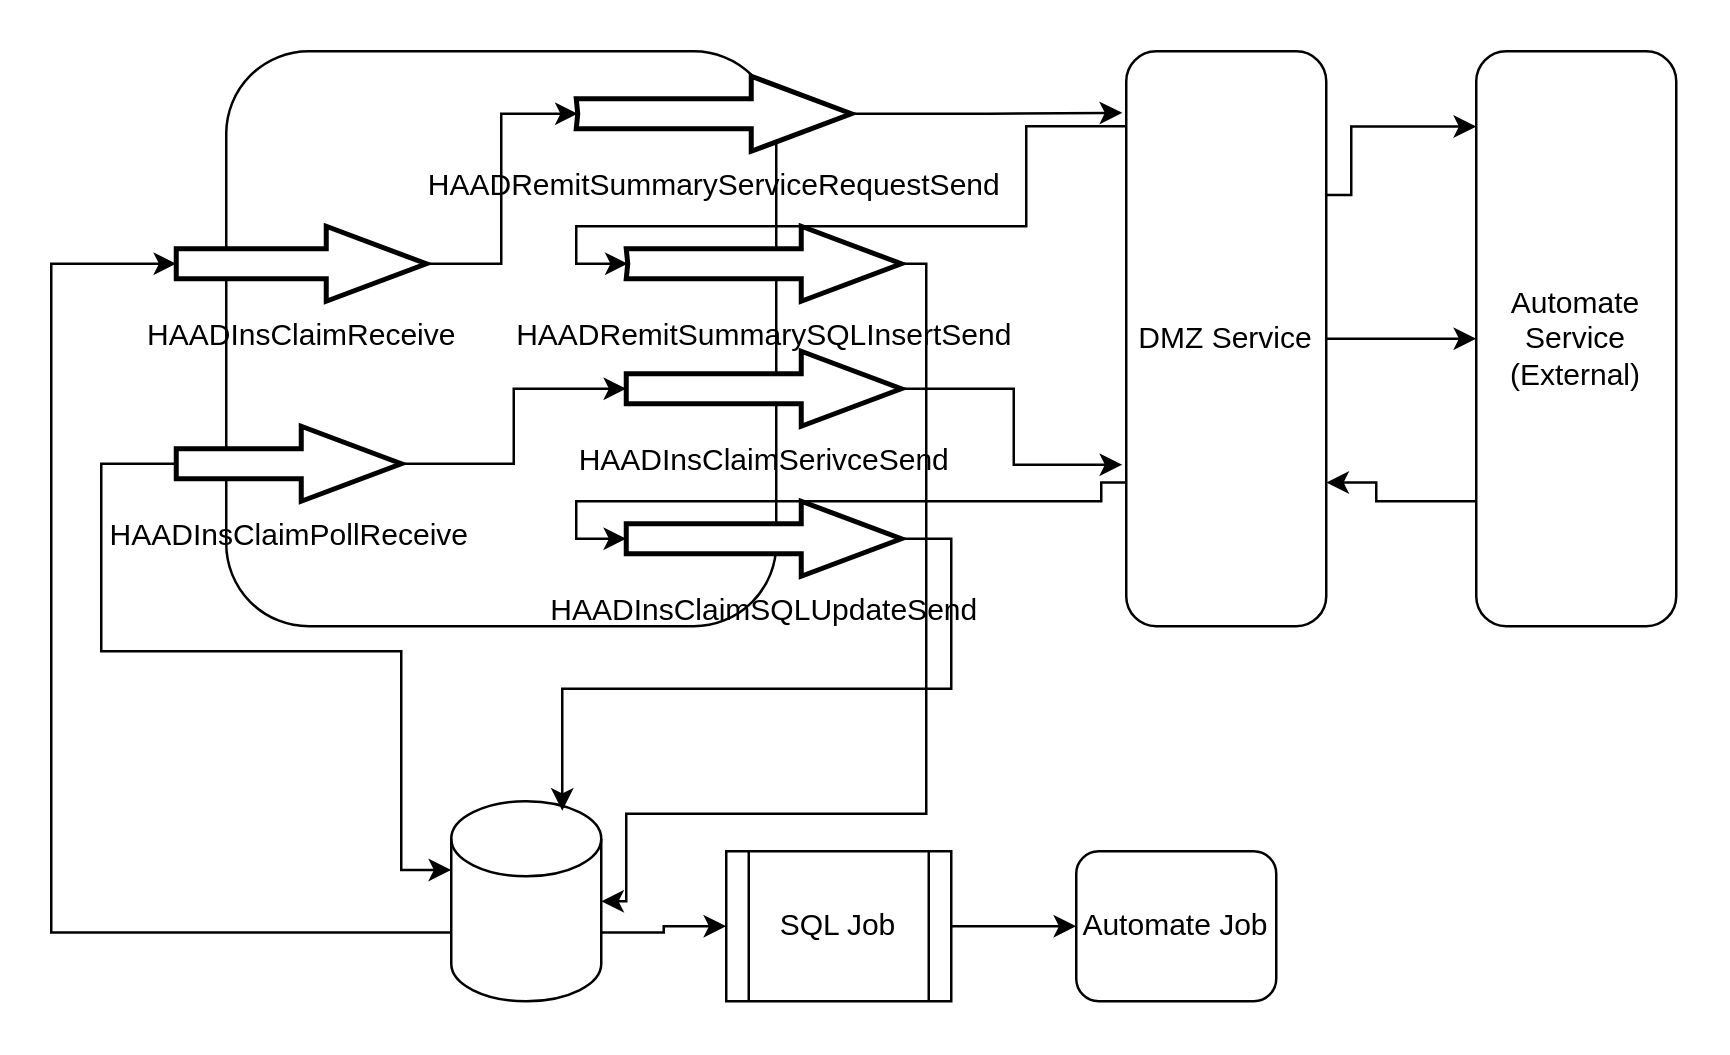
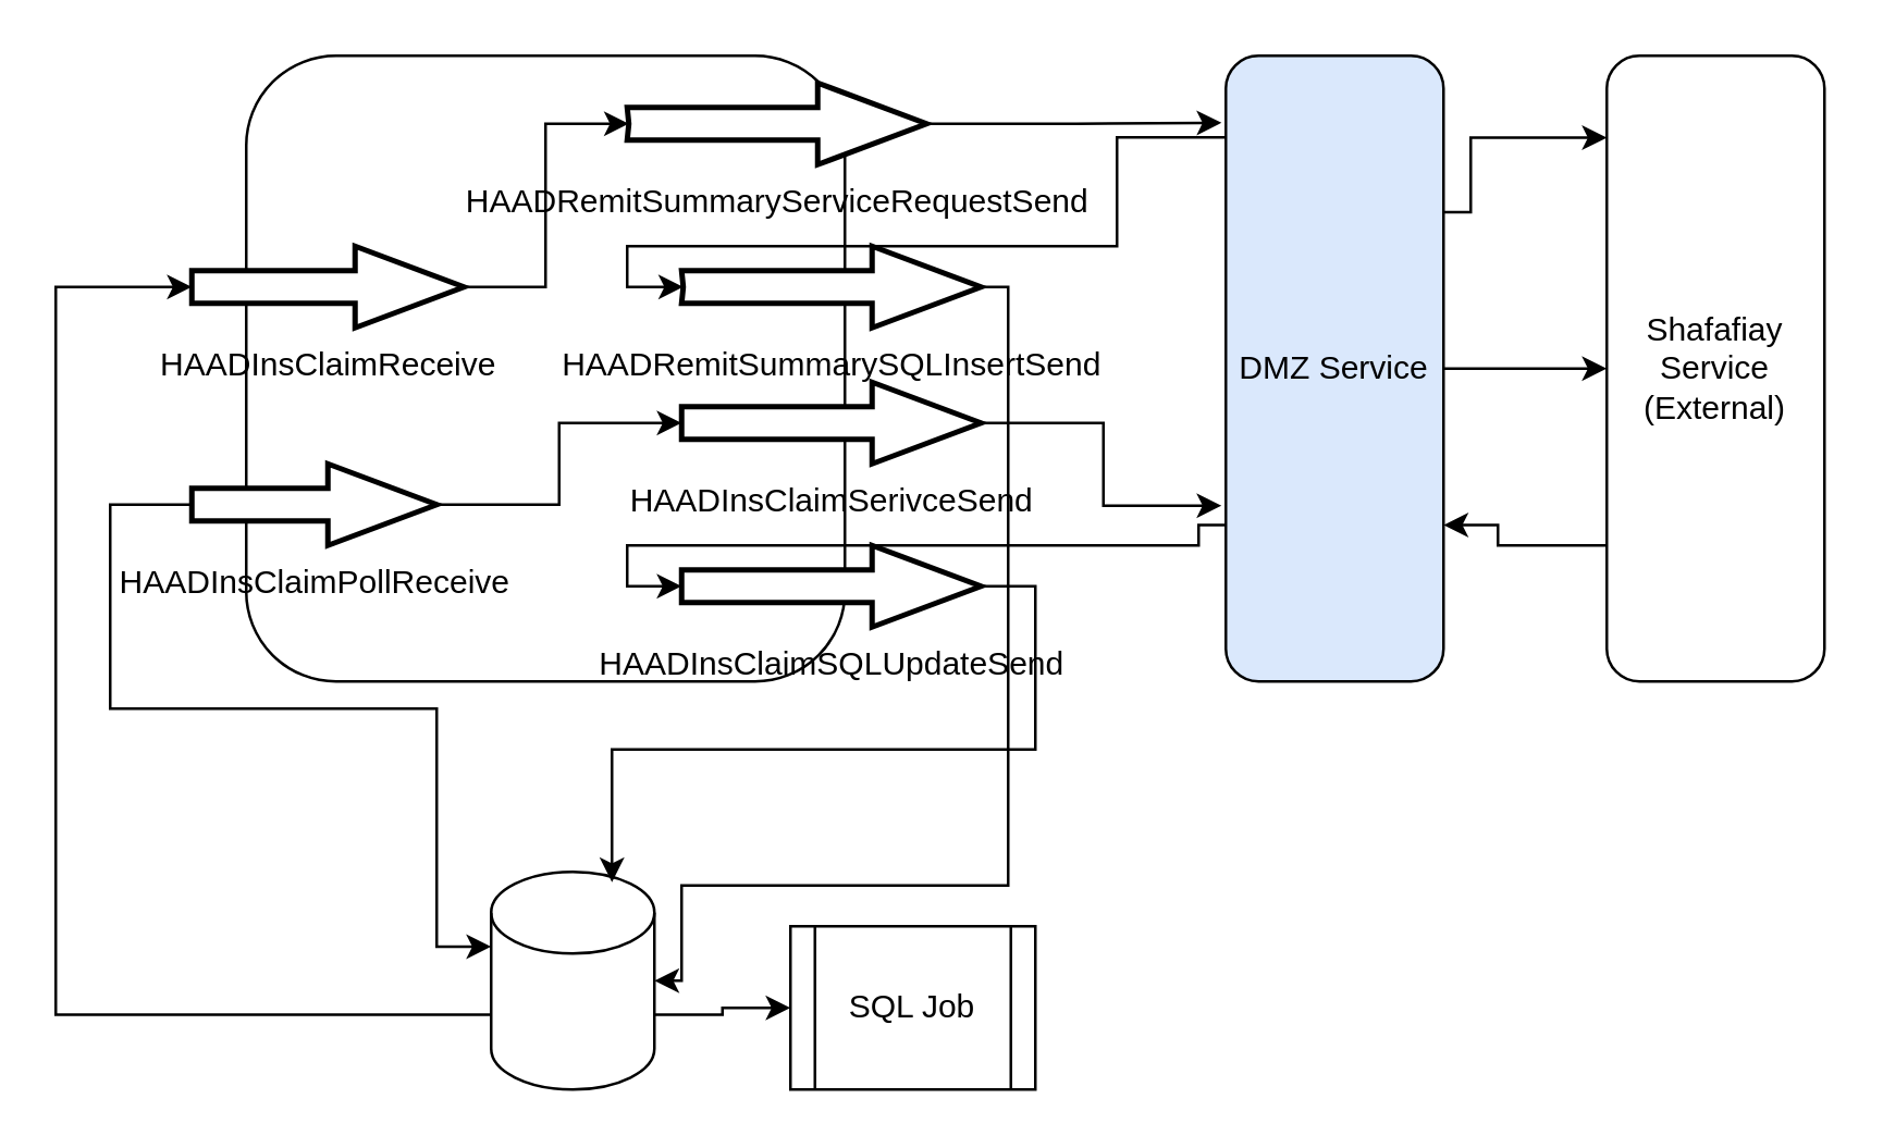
  <mxCell id="0" />
  <mxCell id="1" parent="0" />
  <mxCell id="2" style="edgeStyle=orthogonalEdgeStyle;rounded=0;orthogonalLoop=1;jettySize=auto;html=1;exitX=1;exitY=0;exitDx=0;exitDy=52.5;exitPerimeter=0;entryX=0;entryY=0.5;entryDx=0;entryDy=0;" parent="1" source="3" target="21" edge="1"><mxGeometry relative="1" as="geometry" /></mxCell>
  <mxCell id="3" value="" style="shape=cylinder3;whiteSpace=wrap;html=1;boundedLbl=1;backgroundOutline=1;size=15;" parent="1" vertex="1"><mxGeometry x="180" y="320" width="60" height="80" as="geometry" /></mxCell>
  <mxCell id="4" value="" style="rounded=1;whiteSpace=wrap;html=1;" parent="1" vertex="1"><mxGeometry x="90" y="20" width="220" height="230" as="geometry" /></mxCell>
  <mxCell id="5" style="edgeStyle=orthogonalEdgeStyle;rounded=0;orthogonalLoop=1;jettySize=auto;html=1;exitX=1;exitY=0.5;exitDx=0;exitDy=0;exitPerimeter=0;" parent="1" source="6" edge="1"><mxGeometry relative="1" as="geometry"><mxPoint x="240" y="360" as="targetPoint" /><Array as="points"><mxPoint x="370" y="105" /><mxPoint x="370" y="325" /><mxPoint x="250" y="325" /><mxPoint x="250" y="360" /></Array></mxGeometry></mxCell>
  <mxCell id="6" value="HAADRemitSummarySQLInsertSend" style="verticalLabelPosition=bottom;verticalAlign=top;html=1;strokeWidth=2;shape=mxgraph.arrows2.arrow;dy=0.6;dx=40;notch=0.6;rotation=0;" parent="1" vertex="1"><mxGeometry x="250" y="90" width="110" height="30" as="geometry" /></mxCell>
  <mxCell id="7" style="edgeStyle=orthogonalEdgeStyle;rounded=0;orthogonalLoop=1;jettySize=auto;html=1;exitX=1;exitY=0.5;exitDx=0;exitDy=0;exitPerimeter=0;entryX=0;entryY=0.5;entryDx=0.6;entryDy=0;entryPerimeter=0;" parent="1" source="8" target="28" edge="1"><mxGeometry relative="1" as="geometry" /></mxCell>
  <mxCell id="8" value="HAADInsClaimReceive" style="verticalLabelPosition=bottom;verticalAlign=top;html=1;strokeWidth=2;shape=mxgraph.arrows2.arrow;dy=0.6;dx=40;notch=0;" parent="1" vertex="1"><mxGeometry x="70" y="90" width="100" height="30" as="geometry" /></mxCell>
  <mxCell id="9" style="edgeStyle=orthogonalEdgeStyle;rounded=0;orthogonalLoop=1;jettySize=auto;html=1;exitX=1;exitY=0.5;exitDx=0;exitDy=0;exitPerimeter=0;entryX=-0.02;entryY=0.719;entryDx=0;entryDy=0;entryPerimeter=0;" parent="1" source="10" target="17" edge="1"><mxGeometry relative="1" as="geometry"><mxPoint x="440" y="190" as="targetPoint" /></mxGeometry></mxCell>
  <mxCell id="10" value="HAADInsClaimSerivceSend" style="verticalLabelPosition=bottom;verticalAlign=top;html=1;strokeWidth=2;shape=mxgraph.arrows2.arrow;dy=0.6;dx=40;notch=0;" parent="1" vertex="1"><mxGeometry x="250" y="140" width="110" height="30" as="geometry" /></mxCell>
  <mxCell id="11" style="edgeStyle=orthogonalEdgeStyle;rounded=0;orthogonalLoop=1;jettySize=auto;html=1;exitX=1;exitY=0.5;exitDx=0;exitDy=0;exitPerimeter=0;entryX=0.74;entryY=0.048;entryDx=0;entryDy=0;entryPerimeter=0;" parent="1" source="12" target="3" edge="1"><mxGeometry relative="1" as="geometry" /></mxCell>
  <mxCell id="12" value="HAADInsClaimSQLUpdateSend" style="verticalLabelPosition=bottom;verticalAlign=top;html=1;strokeWidth=2;shape=mxgraph.arrows2.arrow;dy=0.6;dx=40;notch=0;" parent="1" vertex="1"><mxGeometry x="250" y="200" width="110" height="30" as="geometry" /></mxCell>
  <mxCell id="13" style="edgeStyle=orthogonalEdgeStyle;rounded=0;orthogonalLoop=1;jettySize=auto;html=1;exitX=1;exitY=0.5;exitDx=0;exitDy=0;entryX=0;entryY=0.5;entryDx=0;entryDy=0;" parent="1" source="17" target="19" edge="1"><mxGeometry relative="1" as="geometry" /></mxCell>
  <mxCell id="14" style="edgeStyle=orthogonalEdgeStyle;rounded=0;orthogonalLoop=1;jettySize=auto;html=1;exitX=0;exitY=0.75;exitDx=0;exitDy=0;entryX=0;entryY=0.5;entryDx=0;entryDy=0;entryPerimeter=0;" parent="1" source="17" target="12" edge="1"><mxGeometry relative="1" as="geometry"><Array as="points"><mxPoint x="440" y="193" /><mxPoint x="440" y="200" /><mxPoint x="230" y="200" /><mxPoint x="230" y="215" /></Array></mxGeometry></mxCell>
  <mxCell id="15" style="edgeStyle=orthogonalEdgeStyle;rounded=0;orthogonalLoop=1;jettySize=auto;html=1;exitX=1;exitY=0.25;exitDx=0;exitDy=0;entryX=0;entryY=0.131;entryDx=0;entryDy=0;entryPerimeter=0;" edge="1" parent="1" source="17" target="19"><mxGeometry relative="1" as="geometry"><Array as="points"><mxPoint x="540" y="50" /></Array></mxGeometry></mxCell>
  <mxCell id="16" style="edgeStyle=orthogonalEdgeStyle;rounded=0;orthogonalLoop=1;jettySize=auto;html=1;exitX=0;exitY=0.25;exitDx=0;exitDy=0;entryX=0;entryY=0.5;entryDx=0.6;entryDy=0;entryPerimeter=0;" edge="1" parent="1" source="17" target="6"><mxGeometry relative="1" as="geometry"><Array as="points"><mxPoint x="460" y="50" /><mxPoint x="410" y="50" /><mxPoint x="410" y="90" /><mxPoint x="230" y="90" /><mxPoint x="230" y="105" /></Array></mxGeometry></mxCell>
- <mxCell id="17" value="DMZ Service" style="rounded=1;whiteSpace=wrap;html=1;" parent="1" vertex="1"><mxGeometry x="450" y="20" width="80" height="230" as="geometry" /></mxCell>
+ <mxCell id="17" value="DMZ Service" style="rounded=1;whiteSpace=wrap;html=1;fillColor=#dae8fc;" parent="1" vertex="1"><mxGeometry x="450" y="20" width="80" height="230" as="geometry" /></mxCell>
  <mxCell id="18" style="edgeStyle=orthogonalEdgeStyle;rounded=0;orthogonalLoop=1;jettySize=auto;html=1;exitX=0;exitY=0.75;exitDx=0;exitDy=0;entryX=1;entryY=0.75;entryDx=0;entryDy=0;" parent="1" source="19" target="17" edge="1"><mxGeometry relative="1" as="geometry"><Array as="points"><mxPoint x="590" y="200" /><mxPoint x="550" y="200" /><mxPoint x="550" y="193" /></Array></mxGeometry></mxCell>
- <mxCell id="19" value="Automate Service (External)" style="rounded=1;whiteSpace=wrap;html=1;" parent="1" vertex="1"><mxGeometry x="590" y="20" width="80" height="230" as="geometry" /></mxCell>
- <mxCell id="20" style="edgeStyle=orthogonalEdgeStyle;rounded=0;orthogonalLoop=1;jettySize=auto;html=1;entryX=0;entryY=0.5;entryDx=0;entryDy=0;" parent="1" source="21" target="22" edge="1"><mxGeometry relative="1" as="geometry" /></mxCell>
+ <mxCell id="19" value="Shafafiay Service (External)" style="rounded=1;whiteSpace=wrap;html=1;" parent="1" vertex="1"><mxGeometry x="590" y="20" width="80" height="230" as="geometry" /></mxCell>
  <mxCell id="21" value="SQL Job" style="shape=process;whiteSpace=wrap;html=1;backgroundOutline=1;" parent="1" vertex="1"><mxGeometry x="290" y="340" width="90" height="60" as="geometry" /></mxCell>
- <mxCell id="22" value="Automate Job" style="rounded=1;whiteSpace=wrap;html=1;" parent="1" vertex="1"><mxGeometry x="430" y="340" width="80" height="60" as="geometry" /></mxCell>
  <mxCell id="23" style="edgeStyle=orthogonalEdgeStyle;rounded=0;orthogonalLoop=1;jettySize=auto;html=1;exitX=1;exitY=0.5;exitDx=0;exitDy=0;exitPerimeter=0;entryX=0;entryY=0.5;entryDx=0;entryDy=0;entryPerimeter=0;" parent="1" source="25" target="10" edge="1"><mxGeometry relative="1" as="geometry" /></mxCell>
  <mxCell id="24" style="edgeStyle=orthogonalEdgeStyle;rounded=0;orthogonalLoop=1;jettySize=auto;html=1;entryX=0;entryY=0;entryDx=0;entryDy=27.5;entryPerimeter=0;" parent="1" source="25" target="3" edge="1"><mxGeometry relative="1" as="geometry"><Array as="points"><mxPoint x="40" y="185" /><mxPoint x="40" y="260" /><mxPoint x="160" y="260" /><mxPoint x="160" y="348" /></Array></mxGeometry></mxCell>
  <mxCell id="25" value="HAADInsClaimPollReceive" style="verticalLabelPosition=bottom;verticalAlign=top;html=1;strokeWidth=2;shape=mxgraph.arrows2.arrow;dy=0.6;dx=40;notch=0;" parent="1" vertex="1"><mxGeometry x="70" y="170" width="90" height="30" as="geometry" /></mxCell>
  <mxCell id="26" style="edgeStyle=orthogonalEdgeStyle;rounded=0;orthogonalLoop=1;jettySize=auto;html=1;entryX=0;entryY=0.5;entryDx=0;entryDy=0;entryPerimeter=0;exitX=0;exitY=0;exitDx=0;exitDy=52.5;exitPerimeter=0;" parent="1" source="3" target="8" edge="1"><mxGeometry relative="1" as="geometry"><mxPoint x="-30" y="350" as="sourcePoint" /><Array as="points"><mxPoint x="20" y="373" /><mxPoint x="20" y="105" /></Array></mxGeometry></mxCell>
  <mxCell id="27" style="edgeStyle=orthogonalEdgeStyle;rounded=0;orthogonalLoop=1;jettySize=auto;html=1;exitX=1;exitY=0.5;exitDx=0;exitDy=0;exitPerimeter=0;entryX=-0.02;entryY=0.107;entryDx=0;entryDy=0;entryPerimeter=0;" edge="1" parent="1" source="28" target="17"><mxGeometry relative="1" as="geometry" /></mxCell>
  <mxCell id="28" value="HAADRemitSummaryServiceRequestSend" style="verticalLabelPosition=bottom;verticalAlign=top;html=1;strokeWidth=2;shape=mxgraph.arrows2.arrow;dy=0.6;dx=40;notch=0.6;rotation=0;" vertex="1" parent="1"><mxGeometry x="230" y="30" width="110" height="30" as="geometry" /></mxCell>
